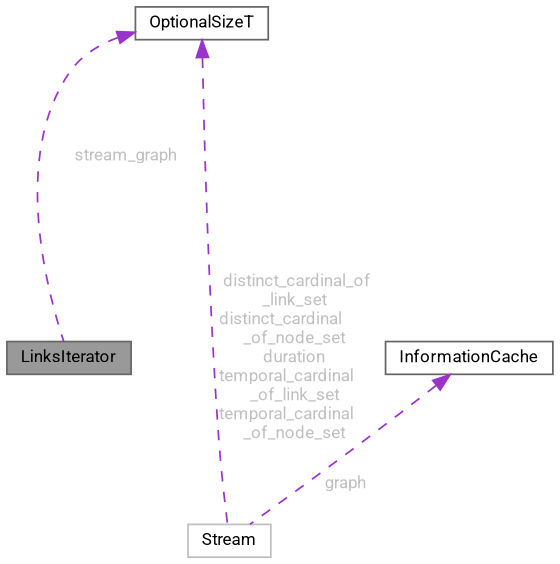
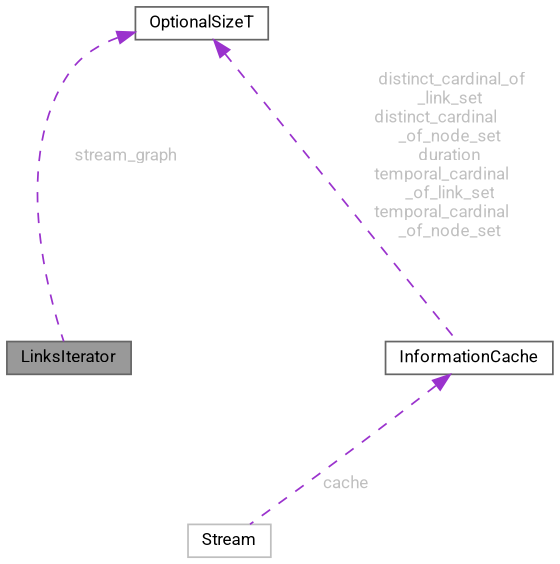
  digraph {
    fontname=Roboto
    node [color=gray40 fillcolor=white fontname=Roboto fontsize=10 shape=box style=filled]
    edge [color=darkorchid3 dir=back fontcolor=grey fontname=Roboto fontsize=10 labelfontname=Helvetica labelfontsize=10 style=dashed]
    n1 [fillcolor=grey60 fontcolor=black height=0.2 label=LinksIterator width=0.4]
    n2 [color=grey75 height=0.2 label=Stream width=0.4]
    n3 [height=0.2 label=InformationCache width=0.4]
    n4 [height=0.2 label=OptionalSizeT width=0.4]
-   n3 -> n2 [label=" graph"]
+   n3 -> n2 [label=" cache"]
    n4 -> n1 [label=" stream_graph"]
-   n4 -> n2 [label=" distinct_cardinal_of\l_link_set\ndistinct_cardinal\l_of_node_set\nduration\ntemporal_cardinal\l_of_link_set\ntemporal_cardinal\l_of_node_set"]
+   n4 -> n3 [label=" distinct_cardinal_of\l_link_set\ndistinct_cardinal\l_of_node_set\nduration\ntemporal_cardinal\l_of_link_set\ntemporal_cardinal\l_of_node_set"]
  }
